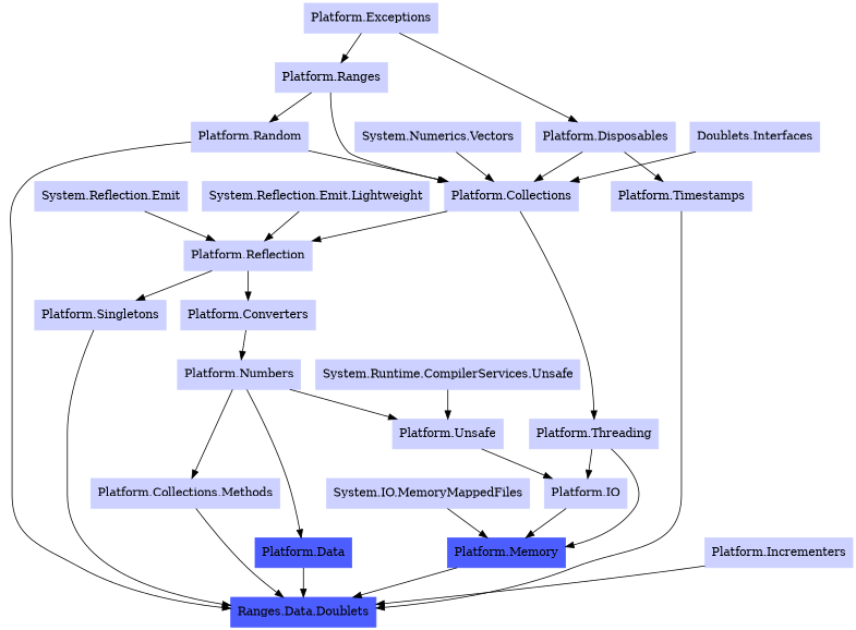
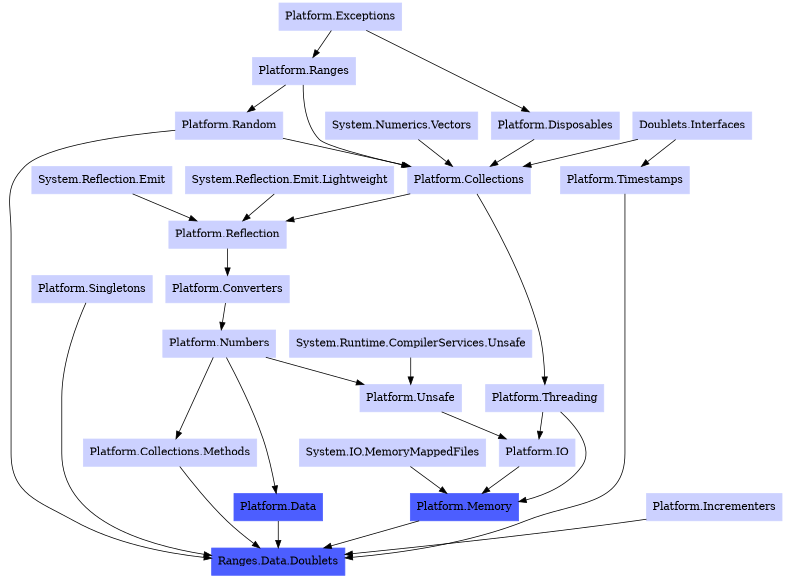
  digraph {
    node [color="0.650 0.200 1.000" shape=rectangle style=filled]
    "Platform.Exceptions"
    "Platform.Disposables"
    "Platform.Ranges"
    "Platform.Collections"
    "Platform.Random"
    "Platform.Reflection"
    "Platform.Threading"
    "System.Numerics.Vectors"
    "Platform.Converters"
    "Platform.Singletons"
    "Platform.IO"
    "Platform.Memory" [color="0.650 0.700 1.000"]
    n13 [label="Doublets.Interfaces"]
    "Platform.Timestamps"
    n15 [color="0.650 0.700 1.000" label="Ranges.Data.Doublets"]
    "System.Runtime.CompilerServices.Unsafe"
    "Platform.Unsafe"
    "Platform.Numbers"
    "Platform.Collections.Methods"
    "Platform.Data" [color="0.650 0.700 1.000"]
    "System.Reflection.Emit"
    "System.Reflection.Emit.Lightweight"
    "System.IO.MemoryMappedFiles"
    "Platform.Incrementers"
    "Platform.Exceptions" -> "Platform.Disposables"
    "Platform.Exceptions" -> "Platform.Ranges"
    "Platform.Disposables" -> "Platform.Collections"
    "Platform.Ranges" -> "Platform.Collections"
    "Platform.Ranges" -> "Platform.Random"
    "Platform.Collections" -> "Platform.Reflection"
    "Platform.Collections" -> "Platform.Threading"
    "Platform.Random" -> "Platform.Collections"
    "Platform.Random" -> n15
    "Platform.Reflection" -> "Platform.Converters"
-   "Platform.Reflection" -> "Platform.Singletons"
    "Platform.Threading" -> "Platform.IO"
    "Platform.Threading" -> "Platform.Memory"
    "System.Numerics.Vectors" -> "Platform.Collections"
    "Platform.Converters" -> "Platform.Numbers"
    "Platform.Singletons" -> n15
    "Platform.IO" -> "Platform.Memory"
    "Platform.Memory" -> n15
    n13 -> "Platform.Collections"
-   "Platform.Disposables" -> "Platform.Timestamps"
+   n13 -> "Platform.Timestamps"
    "Platform.Timestamps" -> n15
    "System.Runtime.CompilerServices.Unsafe" -> "Platform.Unsafe"
    "Platform.Unsafe" -> "Platform.IO"
    "Platform.Numbers" -> "Platform.Unsafe"
    "Platform.Numbers" -> "Platform.Collections.Methods"
    "Platform.Numbers" -> "Platform.Data"
    "Platform.Collections.Methods" -> n15
    "Platform.Data" -> n15
    "System.Reflection.Emit" -> "Platform.Reflection"
    "System.Reflection.Emit.Lightweight" -> "Platform.Reflection"
    "System.IO.MemoryMappedFiles" -> "Platform.Memory"
    "Platform.Incrementers" -> n15
  }
